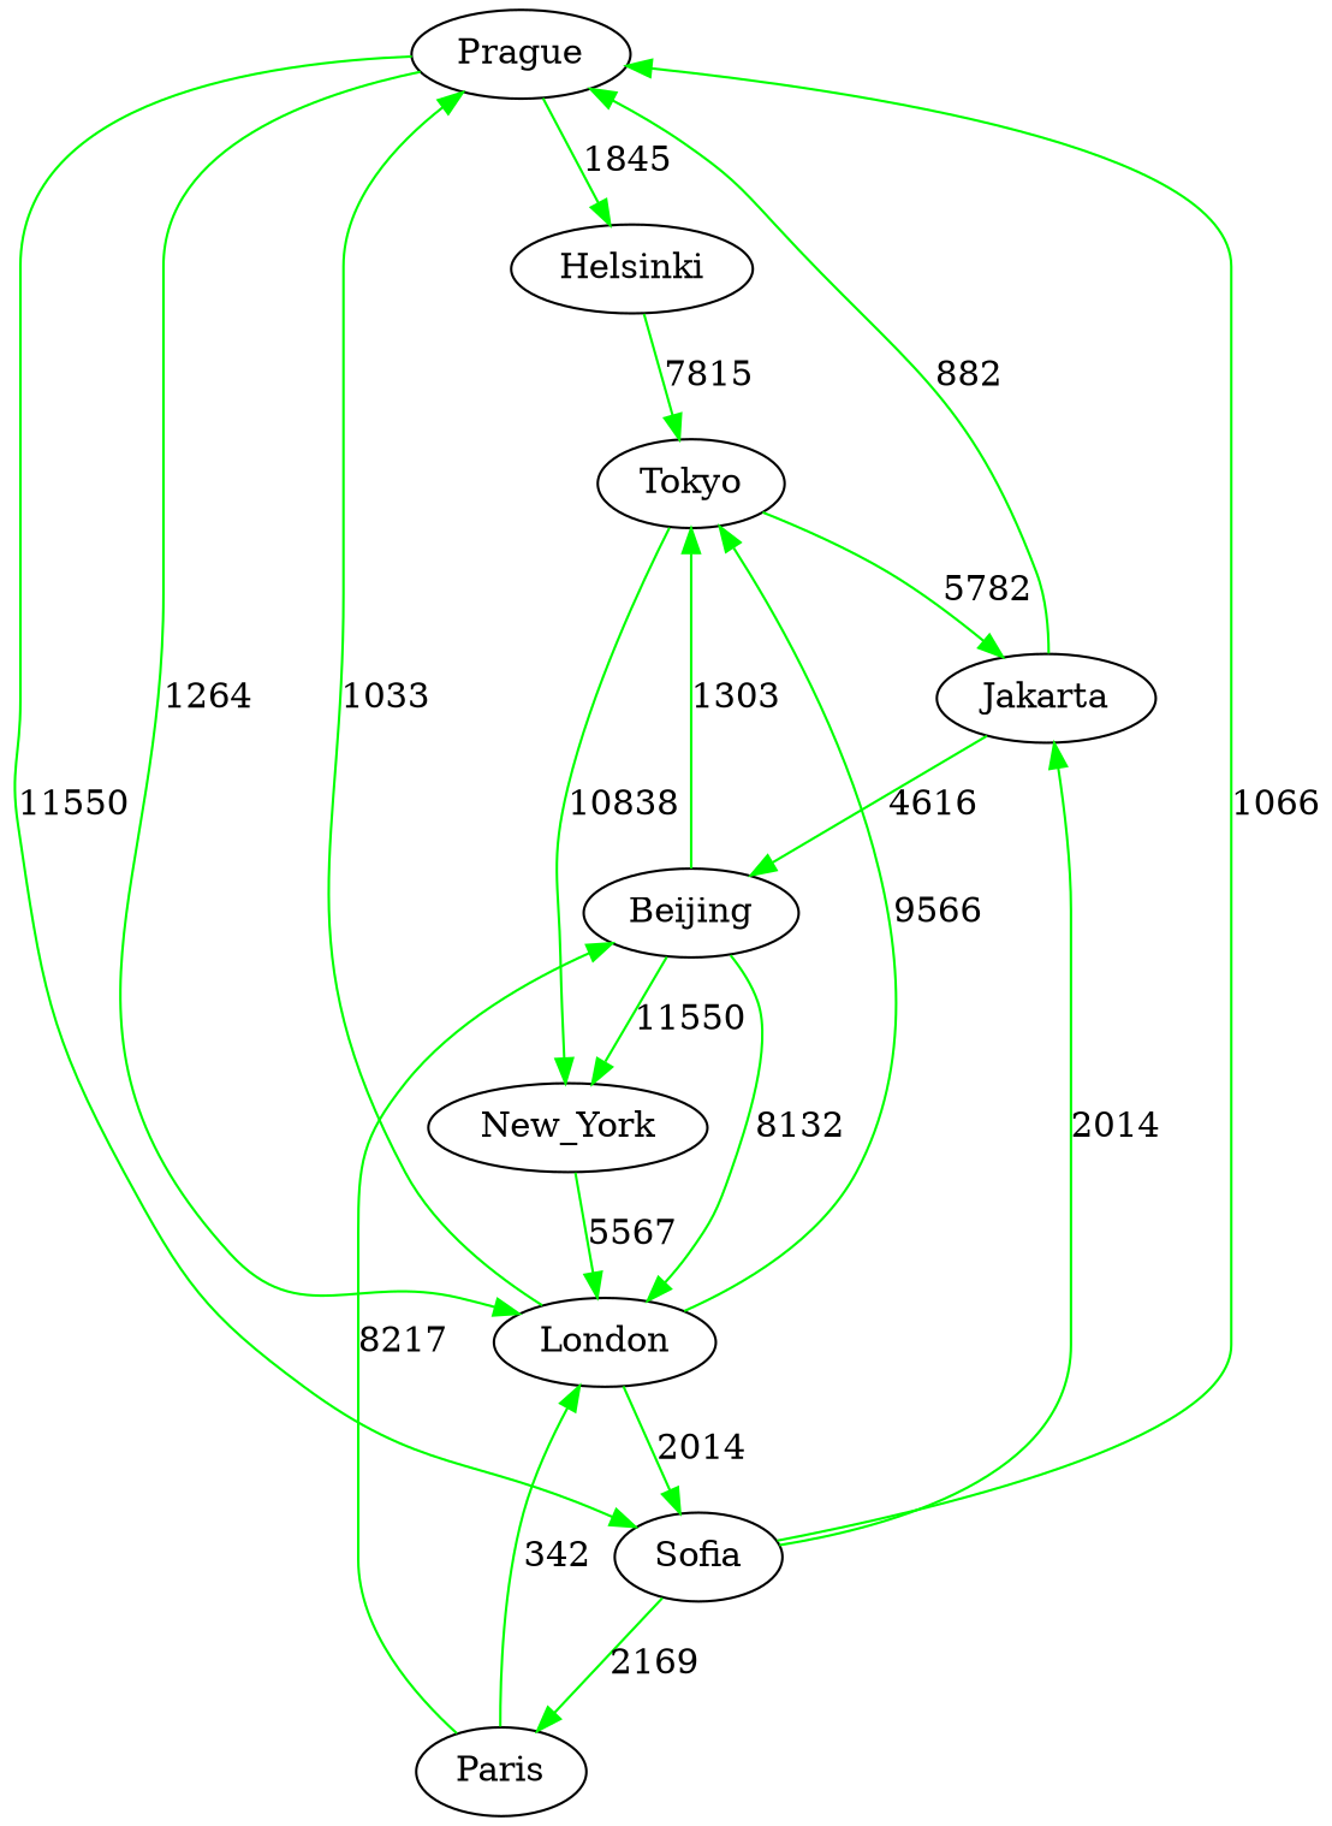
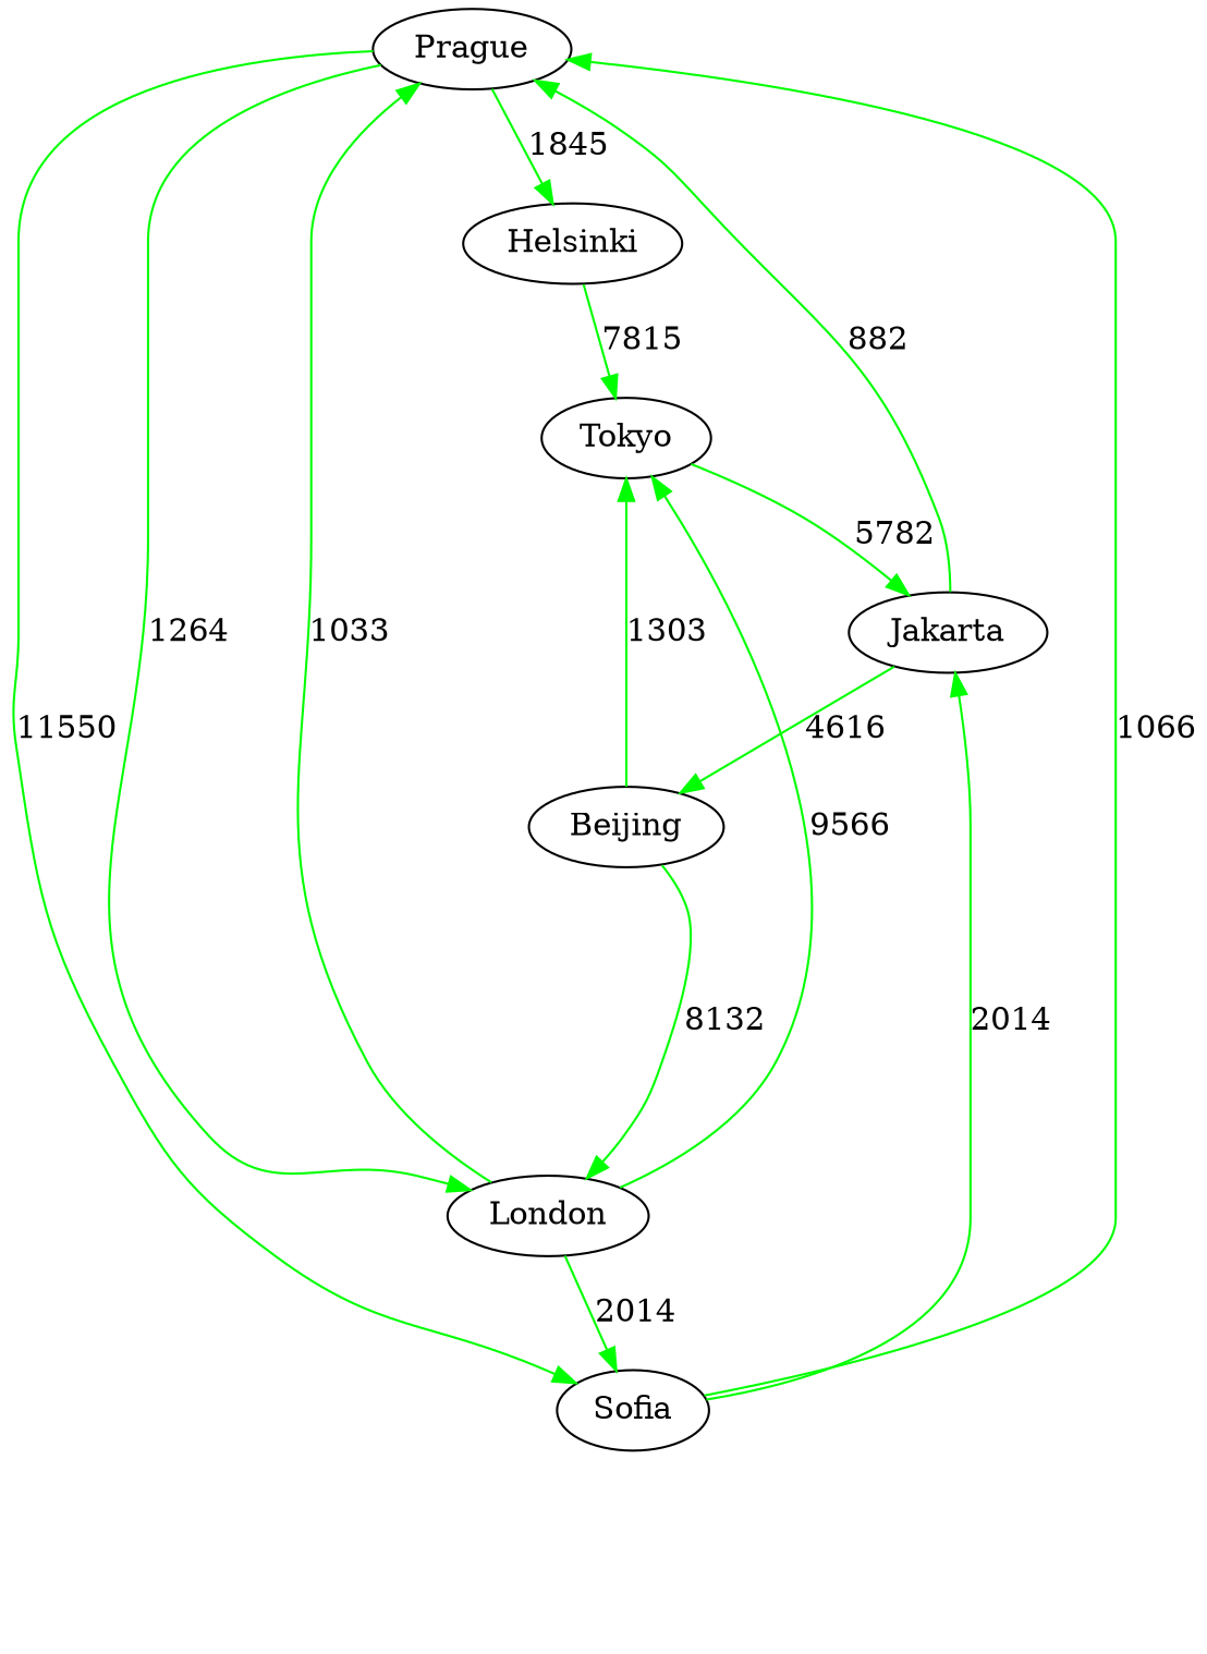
  digraph {
    edge [color=green]
    n1 [label=Prague]
    n2 [label=Helsinki]
    n3 [label=London]
    n4 [label=Sofia]
    n5 [label=Tokyo]
-   n6 [label=Paris]
    n7 [label=Jakarta]
-   n8 [label=New_York]
    n9 [label=Beijing]
    n1 -> n2 [label=1845]
    n1 -> n3 [label=1264]
    n1 -> n4 [label=11550]
    n2 -> n5 [label=7815]
    n3 -> n1 [label=1033]
    n3 -> n4 [label=2014]
    n3 -> n5 [label=9566]
    n4 -> n1 [label=1066]
-   n4 -> n6 [label=2169]
    n4 -> n7 [label=2014]
    n5 -> n7 [label=5782]
-   n5 -> n8 [label=10838]
-   n6 -> n3 [label=342]
-   n6 -> n9 [label=8217]
    n7 -> n1 [label=882]
    n7 -> n9 [label=4616]
-   n8 -> n3 [label=5567]
    n9 -> n3 [label=8132]
    n9 -> n5 [label=1303]
-   n9 -> n8 [label=11550]
  }
